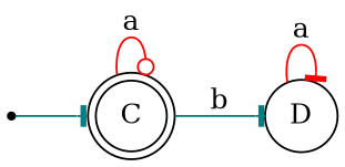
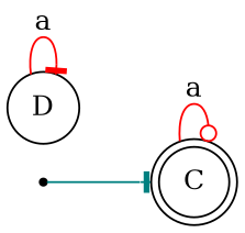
  digraph {
    rankdir=LR
    edge [arrowhead=tee color=teal]
    Ci [shape=point]
    C [shape=doublecircle]
    D [shape=circle]
    Ci -> C
    C -> C [arrowhead=odot color=red label=a]
-   C -> D [label=b]
    D -> D [color=red label=a]
  }
